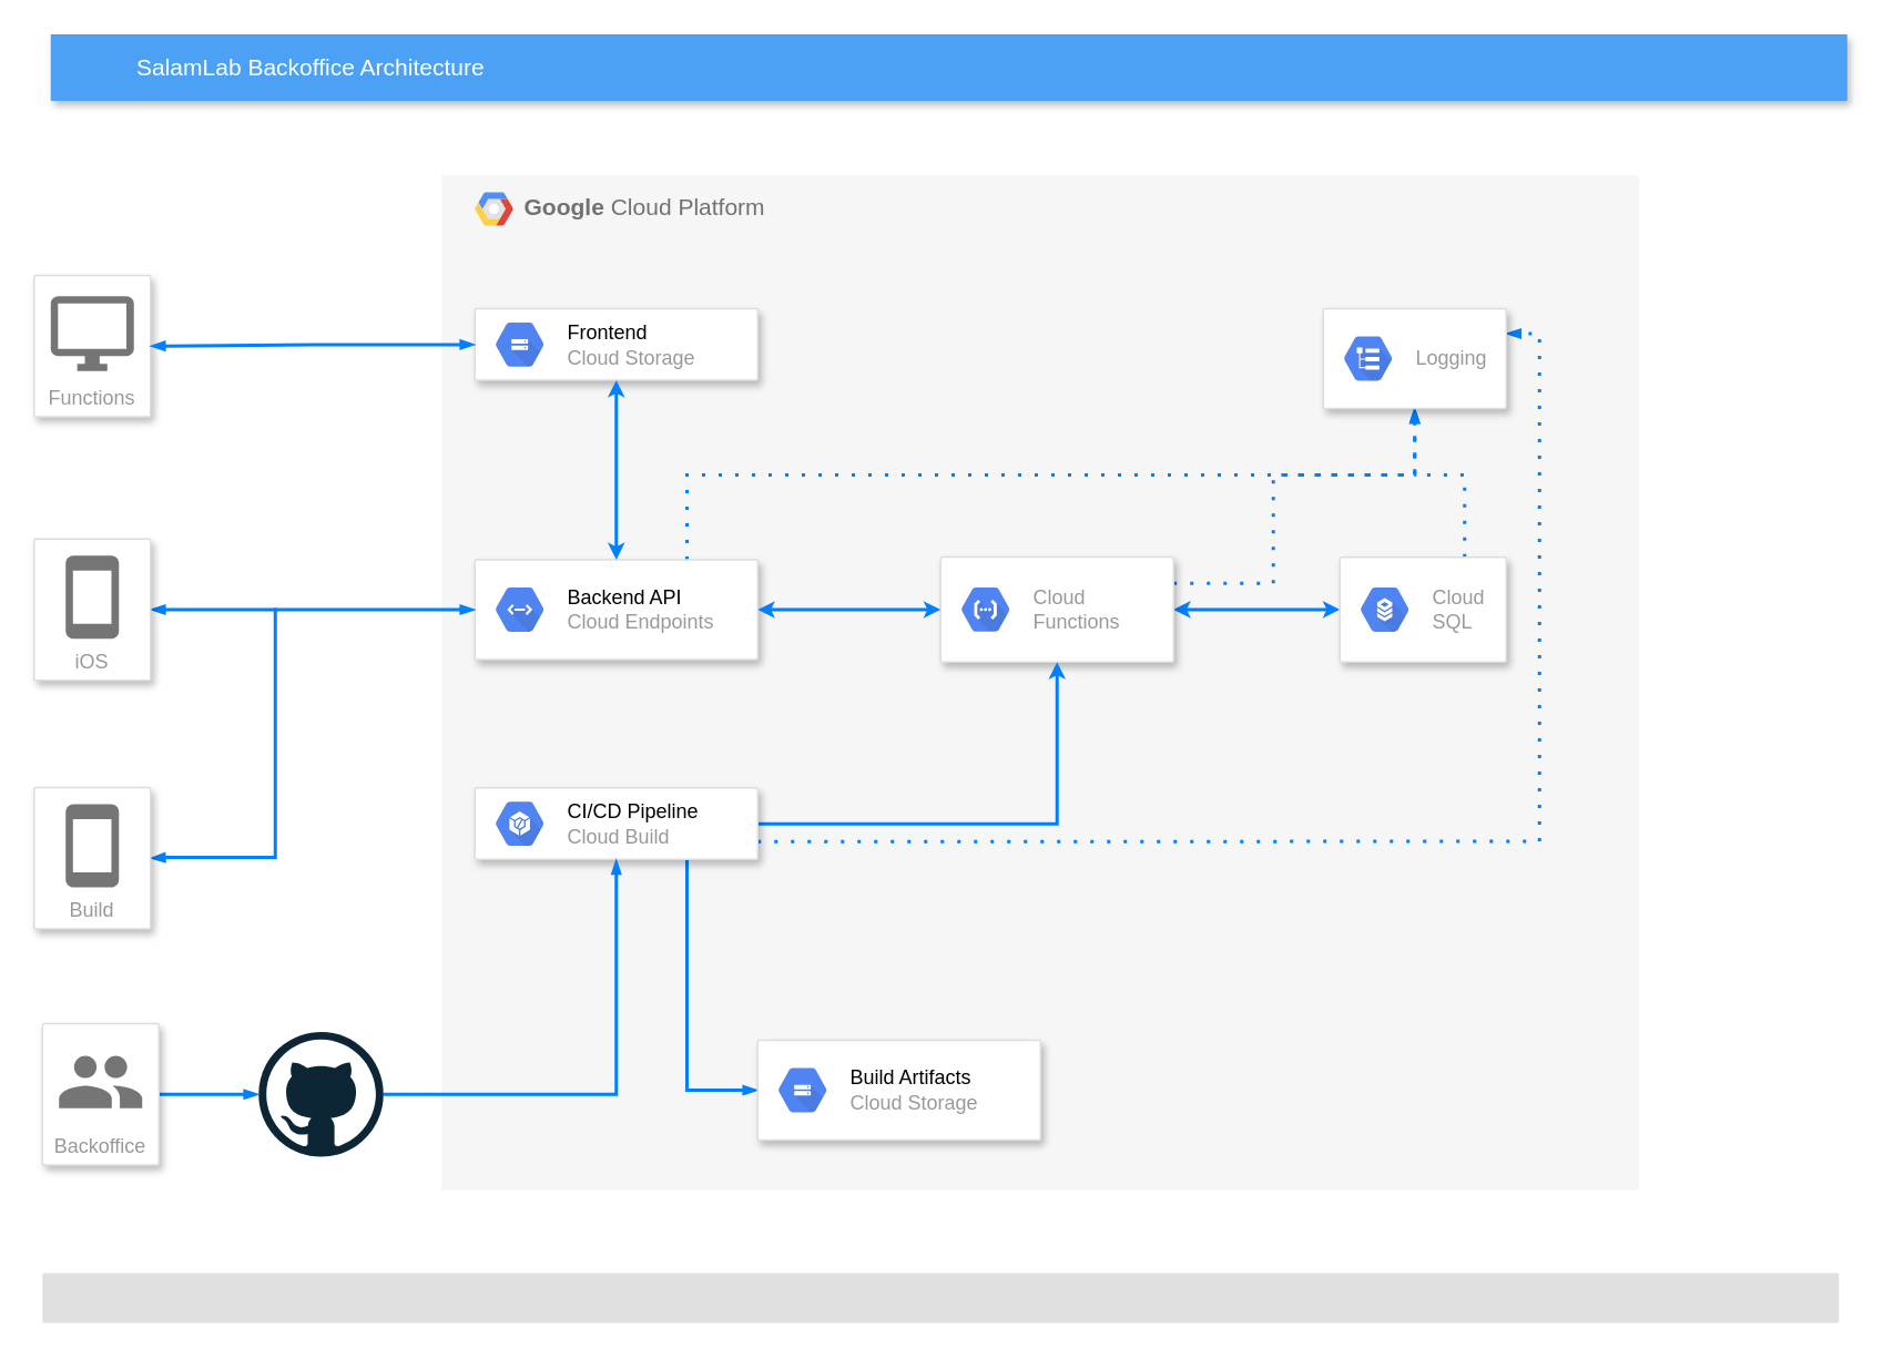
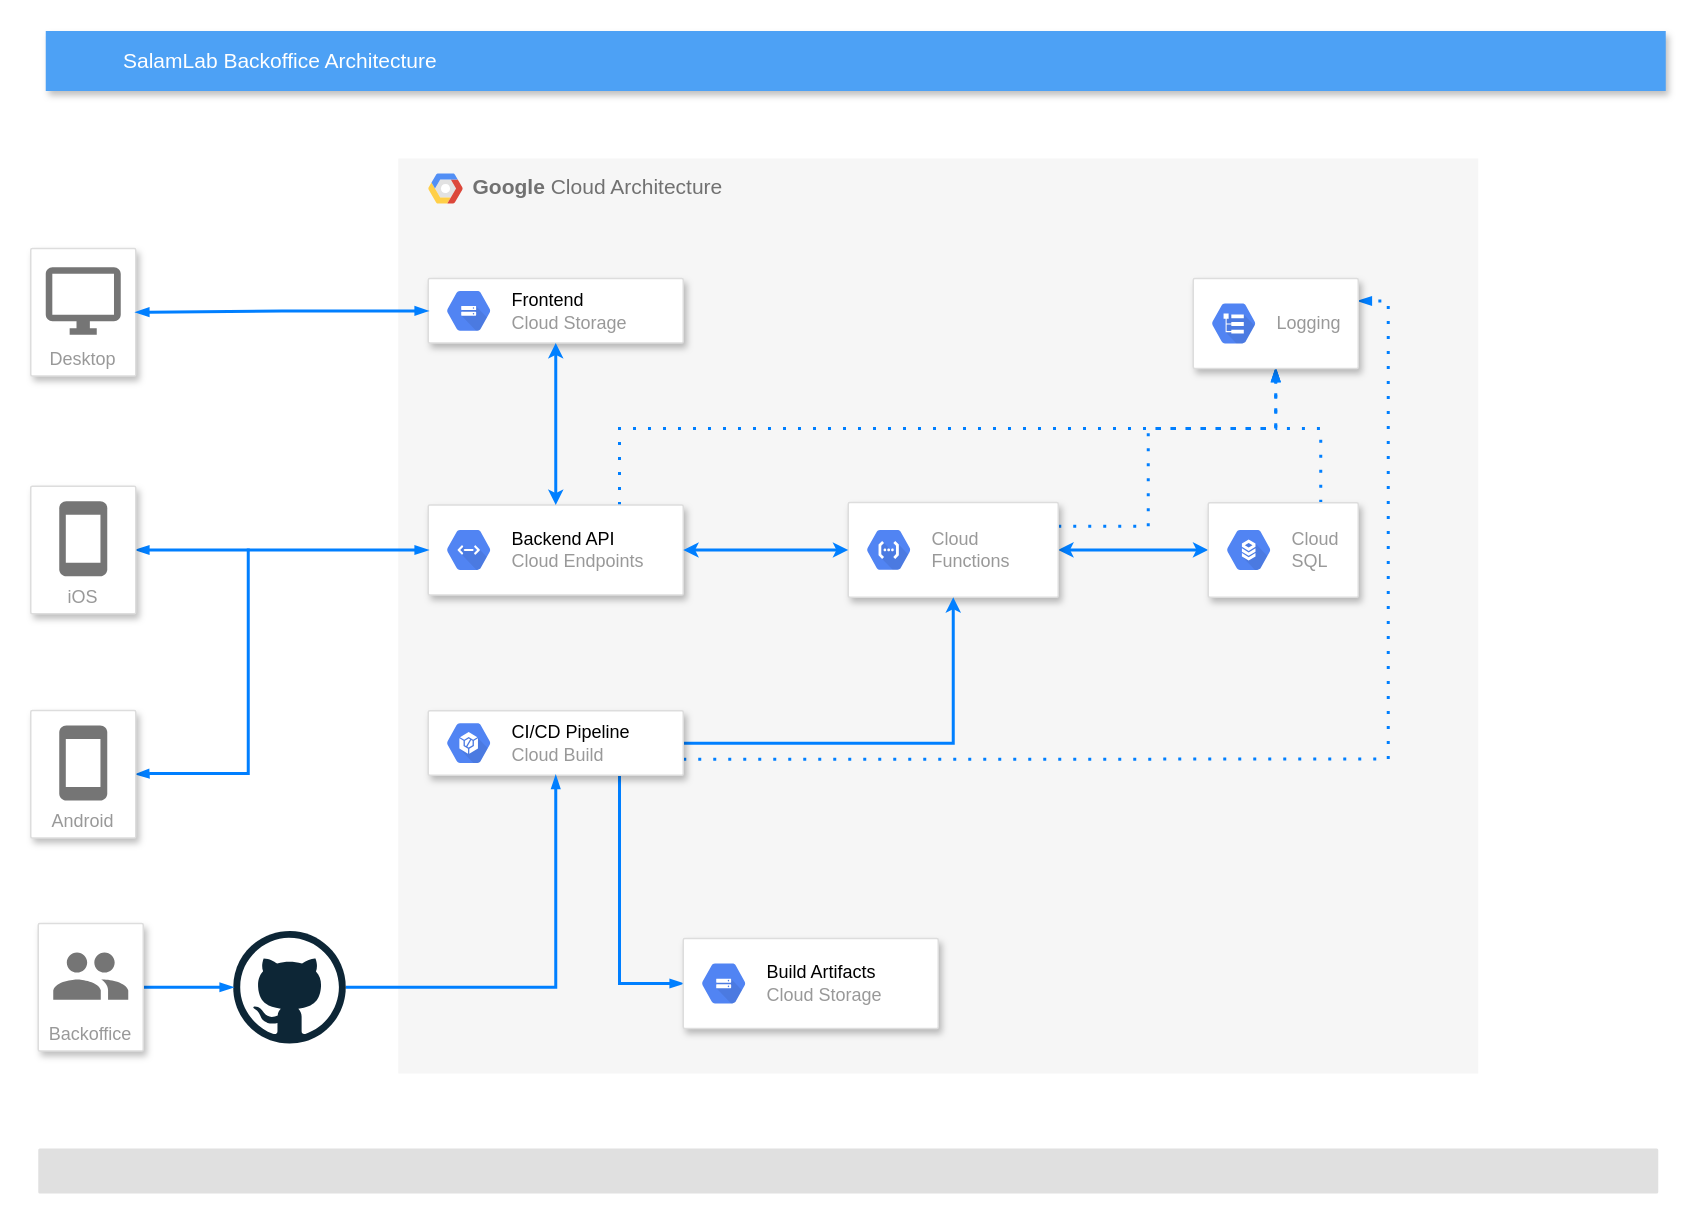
  <mxCell id="0" />
  <mxCell id="1" parent="0" />
- <mxCell id="2" value="&lt;b&gt;Google &lt;/b&gt;Cloud Platform" style="fillColor=#F6F6F6;strokeColor=none;shadow=0;gradientColor=none;fontSize=14;align=left;spacing=10;fontColor=#717171;9E9E9E;verticalAlign=top;spacingTop=-4;fontStyle=0;spacingLeft=40;html=1;" parent="1" vertex="1"><mxGeometry x="265" y="105" width="720" height="610" as="geometry" /></mxCell>
+ <mxCell id="2" value="&lt;b&gt;Google &lt;/b&gt;Cloud Architecture" style="fillColor=#F6F6F6;strokeColor=none;shadow=0;gradientColor=none;fontSize=14;align=left;spacing=10;fontColor=#717171;9E9E9E;verticalAlign=top;spacingTop=-4;fontStyle=0;spacingLeft=40;html=1;" parent="1" vertex="1"><mxGeometry x="265" y="105" width="720" height="610" as="geometry" /></mxCell>
  <mxCell id="3" value="" style="shape=mxgraph.gcp2.google_cloud_platform;fillColor=#F6F6F6;strokeColor=none;shadow=0;gradientColor=none;" parent="2" vertex="1"><mxGeometry width="23" height="20" relative="1" as="geometry"><mxPoint x="20" y="10" as="offset" /></mxGeometry></mxCell>
  <mxCell id="4" style="edgeStyle=orthogonalEdgeStyle;rounded=0;orthogonalLoop=1;jettySize=auto;html=1;fillColor=#dae8fc;strokeColor=#007FFF;strokeWidth=2;startArrow=classic;startFill=1;startSize=4;endSize=4;" edge="1" parent="2" source="6" target="9"><mxGeometry relative="1" as="geometry" /></mxCell>
  <mxCell id="5" style="edgeStyle=orthogonalEdgeStyle;rounded=0;orthogonalLoop=1;jettySize=auto;html=1;exitX=1;exitY=0.25;exitDx=0;exitDy=0;entryX=0.5;entryY=1;entryDx=0;entryDy=0;fontColor=#000000;startArrow=none;startFill=0;endArrow=blockThin;endFill=1;startSize=4;endSize=4;strokeColor=#007FFF;strokeWidth=2;dashed=1;dashPattern=1 4;" edge="1" parent="2" source="6" target="25"><mxGeometry relative="1" as="geometry"><Array as="points"><mxPoint x="500" y="245" /><mxPoint x="500" y="180" /><mxPoint x="585" y="180" /></Array></mxGeometry></mxCell>
  <mxCell id="6" value="" style="strokeColor=#dddddd;shadow=1;strokeWidth=1;rounded=1;absoluteArcSize=1;arcSize=2;" vertex="1" parent="2"><mxGeometry x="300" y="229.389" width="140" height="63.103" as="geometry" /></mxCell>
  <mxCell id="7" value="Cloud&#10;Functions" style="sketch=0;dashed=0;connectable=0;html=1;fillColor=#5184F3;strokeColor=none;shape=mxgraph.gcp2.hexIcon;prIcon=cloud_functions;part=1;labelPosition=right;verticalLabelPosition=middle;align=left;verticalAlign=middle;spacingLeft=5;fontColor=#999999;fontSize=12;" vertex="1" parent="6"><mxGeometry y="0.5" width="44" height="39" relative="1" as="geometry"><mxPoint x="5" y="-19.5" as="offset" /></mxGeometry></mxCell>
  <mxCell id="8" style="edgeStyle=orthogonalEdgeStyle;rounded=0;orthogonalLoop=1;jettySize=auto;html=1;exitX=0.75;exitY=0;exitDx=0;exitDy=0;entryX=0.5;entryY=1;entryDx=0;entryDy=0;fontColor=#000000;startArrow=none;startFill=0;endArrow=blockThin;endFill=1;startSize=4;endSize=4;strokeColor=#007FFF;strokeWidth=2;dashed=1;dashPattern=1 4;" edge="1" parent="2" source="9" target="25"><mxGeometry relative="1" as="geometry"><Array as="points"><mxPoint x="615" y="180" /><mxPoint x="585" y="180" /></Array></mxGeometry></mxCell>
  <mxCell id="9" value="" style="strokeColor=#dddddd;shadow=1;strokeWidth=1;rounded=1;absoluteArcSize=1;arcSize=2;" vertex="1" parent="2"><mxGeometry x="540" y="229.449" width="100" height="63.103" as="geometry" /></mxCell>
  <mxCell id="10" value="Cloud&#10;SQL" style="sketch=0;dashed=0;connectable=0;html=1;fillColor=#5184F3;strokeColor=none;shape=mxgraph.gcp2.hexIcon;prIcon=cloud_sql;part=1;labelPosition=right;verticalLabelPosition=middle;align=left;verticalAlign=middle;spacingLeft=5;fontColor=#999999;fontSize=12;" vertex="1" parent="9"><mxGeometry y="0.5" width="44" height="39" relative="1" as="geometry"><mxPoint x="5" y="-19.5" as="offset" /></mxGeometry></mxCell>
  <mxCell id="11" style="edgeStyle=orthogonalEdgeStyle;rounded=0;orthogonalLoop=1;jettySize=auto;html=1;entryX=0.5;entryY=1;entryDx=0;entryDy=0;strokeWidth=2;fillColor=#dae8fc;strokeColor=#007FFF;startSize=4;endSize=4;" edge="1" parent="2" source="14" target="6"><mxGeometry relative="1" as="geometry" /></mxCell>
  <mxCell id="12" style="edgeStyle=orthogonalEdgeStyle;rounded=0;orthogonalLoop=1;jettySize=auto;html=1;exitX=0.75;exitY=1;exitDx=0;exitDy=0;entryX=0;entryY=0.5;entryDx=0;entryDy=0;fontColor=#000000;startArrow=none;startFill=0;endArrow=blockThin;endFill=1;startSize=4;endSize=4;strokeColor=#007FFF;strokeWidth=2;" edge="1" parent="2" source="14" target="23"><mxGeometry relative="1" as="geometry" /></mxCell>
  <mxCell id="13" style="edgeStyle=orthogonalEdgeStyle;rounded=0;orthogonalLoop=1;jettySize=auto;html=1;exitX=1;exitY=0.75;exitDx=0;exitDy=0;entryX=1;entryY=0.25;entryDx=0;entryDy=0;fontColor=#000000;startArrow=none;startFill=0;endArrow=blockThin;endFill=1;startSize=4;endSize=4;strokeColor=#007FFF;strokeWidth=2;dashed=1;dashPattern=1 4;" edge="1" parent="2" source="14" target="25"><mxGeometry relative="1" as="geometry" /></mxCell>
  <mxCell id="14" value="" style="strokeColor=#dddddd;shadow=1;strokeWidth=1;rounded=1;absoluteArcSize=1;arcSize=2;" vertex="1" parent="2"><mxGeometry x="20" y="368.153" width="170" height="43.059" as="geometry" /></mxCell>
  <mxCell id="15" value="&lt;font color=&quot;#000000&quot;&gt;CI/CD Pipeline&lt;/font&gt;&lt;br&gt;Cloud Build" style="sketch=0;dashed=0;connectable=0;html=1;fillColor=#5184F3;strokeColor=none;shape=mxgraph.gcp2.hexIcon;prIcon=container_builder;part=1;labelPosition=right;verticalLabelPosition=middle;align=left;verticalAlign=middle;spacingLeft=5;fontColor=#999999;fontSize=12;" vertex="1" parent="14"><mxGeometry y="0.5" width="44" height="39" relative="1" as="geometry"><mxPoint x="5" y="-19.5" as="offset" /></mxGeometry></mxCell>
  <mxCell id="16" value="" style="strokeColor=#dddddd;shadow=1;strokeWidth=1;rounded=1;absoluteArcSize=1;arcSize=2;fontColor=#000000;" vertex="1" parent="2"><mxGeometry x="20" y="79.996" width="170" height="43.059" as="geometry" /></mxCell>
  <mxCell id="17" value="&lt;font color=&quot;#000000&quot;&gt;Frontend&lt;/font&gt;&lt;br&gt;Cloud Storage" style="sketch=0;dashed=0;connectable=0;html=1;fillColor=#5184F3;strokeColor=none;shape=mxgraph.gcp2.hexIcon;prIcon=cloud_storage;part=1;labelPosition=right;verticalLabelPosition=middle;align=left;verticalAlign=middle;spacingLeft=5;fontColor=#999999;fontSize=12;" vertex="1" parent="16"><mxGeometry y="0.5" width="44" height="39" relative="1" as="geometry"><mxPoint x="5" y="-19.5" as="offset" /></mxGeometry></mxCell>
  <mxCell id="18" style="edgeStyle=orthogonalEdgeStyle;rounded=0;orthogonalLoop=1;jettySize=auto;html=1;exitX=0.75;exitY=0;exitDx=0;exitDy=0;entryX=0.5;entryY=1;entryDx=0;entryDy=0;fontColor=#000000;startArrow=none;startFill=0;endArrow=blockThin;endFill=1;startSize=4;endSize=4;strokeColor=#007FFF;strokeWidth=2;dashed=1;dashPattern=1 4;" edge="1" parent="2" source="19" target="25"><mxGeometry relative="1" as="geometry"><Array as="points"><mxPoint x="147" y="180" /><mxPoint x="585" y="180" /></Array></mxGeometry></mxCell>
  <mxCell id="19" value="" style="strokeColor=#dddddd;fillColor=#ffffff;shadow=1;strokeWidth=1;rounded=1;absoluteArcSize=1;arcSize=2;fontSize=14;fontColor=#808080;align=left;html=1;" parent="2" vertex="1"><mxGeometry x="20" y="231" width="170" height="60" as="geometry" /></mxCell>
  <mxCell id="20" value="&lt;font color=&quot;#000000&quot;&gt;Backend API&lt;/font&gt;&lt;br&gt;Cloud Endpoints" style="dashed=0;connectable=0;html=1;fillColor=#5184F3;strokeColor=none;shape=mxgraph.gcp2.hexIcon;prIcon=cloud_endpoints;part=1;labelPosition=right;verticalLabelPosition=middle;align=left;verticalAlign=middle;spacingLeft=5;fontColor=#999999;fontSize=12;" parent="19" vertex="1"><mxGeometry y="0.5" width="44" height="39" relative="1" as="geometry"><mxPoint x="5" y="-19.5" as="offset" /></mxGeometry></mxCell>
  <mxCell id="21" style="edgeStyle=orthogonalEdgeStyle;rounded=0;orthogonalLoop=1;jettySize=auto;html=1;fillColor=#dae8fc;strokeColor=#007FFF;strokeWidth=2;startArrow=classic;startFill=1;startSize=4;endSize=4;" edge="1" parent="2" source="19" target="6"><mxGeometry relative="1" as="geometry" /></mxCell>
  <mxCell id="22" style="edgeStyle=orthogonalEdgeStyle;rounded=0;orthogonalLoop=1;jettySize=auto;html=1;fontColor=#000000;startArrow=classic;startFill=1;endArrow=classic;endFill=1;strokeWidth=2;fillColor=#dae8fc;strokeColor=#007FFF;startSize=4;endSize=4;" edge="1" parent="2" source="16" target="19"><mxGeometry relative="1" as="geometry" /></mxCell>
  <mxCell id="23" value="" style="strokeColor=#dddddd;shadow=1;strokeWidth=1;rounded=1;absoluteArcSize=1;arcSize=2;fontColor=#000000;" vertex="1" parent="2"><mxGeometry x="190" y="520" width="170" height="60" as="geometry" /></mxCell>
  <mxCell id="24" value="&lt;font color=&quot;#000000&quot;&gt;Build Artifacts&lt;br&gt;&lt;/font&gt;Cloud Storage" style="sketch=0;dashed=0;connectable=0;html=1;fillColor=#5184F3;strokeColor=none;shape=mxgraph.gcp2.hexIcon;prIcon=cloud_storage;part=1;labelPosition=right;verticalLabelPosition=middle;align=left;verticalAlign=middle;spacingLeft=5;fontColor=#999999;fontSize=12;" vertex="1" parent="23"><mxGeometry y="0.5" width="44" height="39" relative="1" as="geometry"><mxPoint x="5" y="-19.5" as="offset" /></mxGeometry></mxCell>
  <mxCell id="25" value="" style="strokeColor=#dddddd;shadow=1;strokeWidth=1;rounded=1;absoluteArcSize=1;arcSize=2;fontColor=#000000;" vertex="1" parent="2"><mxGeometry x="530" y="80" width="110" height="60" as="geometry" /></mxCell>
  <mxCell id="26" value="Logging" style="sketch=0;dashed=0;connectable=0;html=1;fillColor=#5184F3;strokeColor=none;shape=mxgraph.gcp2.hexIcon;prIcon=logging;part=1;labelPosition=right;verticalLabelPosition=middle;align=left;verticalAlign=middle;spacingLeft=5;fontColor=#999999;fontSize=12;" vertex="1" parent="25"><mxGeometry y="0.5" width="44" height="39" relative="1" as="geometry"><mxPoint x="5" y="-19.5" as="offset" /></mxGeometry></mxCell>
  <mxCell id="27" value="SalamLab Backoffice Architecture" style="fillColor=#4DA1F5;strokeColor=none;shadow=1;gradientColor=none;fontSize=14;align=left;spacingLeft=50;fontColor=#ffffff;html=1;" parent="1" vertex="1"><mxGeometry x="30" y="20" width="1080" height="40" as="geometry" /></mxCell>
  <mxCell id="28" value="" style="rounded=1;absoluteArcSize=1;arcSize=2;html=1;strokeColor=none;gradientColor=none;shadow=0;dashed=0;strokeColor=none;fontSize=12;fontColor=#9E9E9E;align=left;verticalAlign=top;spacing=10;spacingTop=-4;fillColor=#E0E0E0;" parent="1" vertex="1"><mxGeometry x="25" y="765" width="1080" height="30" as="geometry" /></mxCell>
  <mxCell id="29" value="" style="edgeStyle=orthogonalEdgeStyle;fontSize=12;html=1;endArrow=blockThin;endFill=1;rounded=0;strokeWidth=2;endSize=4;startSize=4;dashed=0;strokeColor=#007FFF;startArrow=blockThin;startFill=1;entryX=0;entryY=0.5;entryDx=0;entryDy=0;exitX=1;exitY=0.5;exitDx=0;exitDy=0;" parent="1" edge="1" target="19" source="31"><mxGeometry width="100" relative="1" as="geometry"><mxPoint x="105" y="366" as="sourcePoint" /><mxPoint x="212" y="366.16" as="targetPoint" /><Array as="points" /></mxGeometry></mxCell>
  <mxCell id="30" value="" style="fontSize=12;html=1;endArrow=blockThin;endFill=1;rounded=0;strokeWidth=2;endSize=4;startSize=4;dashed=0;strokeColor=#007FFF;startArrow=none;startFill=0;edgeStyle=orthogonalEdgeStyle;entryX=1;entryY=0.5;entryDx=0;entryDy=0;" parent="1" edge="1" target="33"><mxGeometry width="100" relative="1" as="geometry"><mxPoint x="165" y="365" as="sourcePoint" /><mxPoint x="125" y="515" as="targetPoint" /><Array as="points"><mxPoint x="165" y="515" /><mxPoint x="100" y="515" /></Array></mxGeometry></mxCell>
  <mxCell id="31" value="iOS" style="strokeColor=#dddddd;fillColor=#ffffff;shadow=1;strokeWidth=1;rounded=1;absoluteArcSize=1;arcSize=2;labelPosition=center;verticalLabelPosition=middle;align=center;verticalAlign=bottom;spacingLeft=0;fontColor=#999999;fontSize=12;whiteSpace=wrap;spacingBottom=2;html=1;" parent="1" vertex="1"><mxGeometry x="20" y="323.5" width="70" height="85" as="geometry" /></mxCell>
  <mxCell id="32" value="" style="dashed=0;html=1;fillColor=#757575;strokeColor=none;shape=mxgraph.gcp2.phone;part=1;" parent="31" vertex="1"><mxGeometry x="0.5" width="32" height="50" relative="1" as="geometry"><mxPoint x="-16" y="10" as="offset" /></mxGeometry></mxCell>
- <mxCell id="33" value="Build" style="strokeColor=#dddddd;fillColor=#ffffff;shadow=1;strokeWidth=1;rounded=1;absoluteArcSize=1;arcSize=2;labelPosition=center;verticalLabelPosition=middle;align=center;verticalAlign=bottom;spacingLeft=0;fontColor=#999999;fontSize=12;whiteSpace=wrap;spacingBottom=2;html=1;" parent="1" vertex="1"><mxGeometry x="20" y="473.003" width="70" height="85" as="geometry" /></mxCell>
+ <mxCell id="33" value="Android" style="strokeColor=#dddddd;fillColor=#ffffff;shadow=1;strokeWidth=1;rounded=1;absoluteArcSize=1;arcSize=2;labelPosition=center;verticalLabelPosition=middle;align=center;verticalAlign=bottom;spacingLeft=0;fontColor=#999999;fontSize=12;whiteSpace=wrap;spacingBottom=2;html=1;" parent="1" vertex="1"><mxGeometry x="20" y="473.003" width="70" height="85" as="geometry" /></mxCell>
  <mxCell id="34" value="" style="dashed=0;html=1;fillColor=#757575;strokeColor=none;shape=mxgraph.gcp2.phone;part=1;" parent="33" vertex="1"><mxGeometry x="0.5" width="32" height="50" relative="1" as="geometry"><mxPoint x="-16" y="10" as="offset" /></mxGeometry></mxCell>
  <mxCell id="35" style="edgeStyle=orthogonalEdgeStyle;rounded=0;orthogonalLoop=1;jettySize=auto;html=1;strokeWidth=2;strokeColor=#007FFF;endArrow=blockThin;endFill=1;startSize=4;endSize=4;" edge="1" parent="1" source="36" target="14"><mxGeometry relative="1" as="geometry" /></mxCell>
  <mxCell id="36" value="" style="dashed=0;outlineConnect=0;html=1;align=center;labelPosition=center;verticalLabelPosition=bottom;verticalAlign=top;shape=mxgraph.weblogos.github" vertex="1" parent="1"><mxGeometry x="155" y="620" width="75" height="75" as="geometry" /></mxCell>
- <mxCell id="37" value="Functions" style="strokeColor=#dddddd;shadow=1;strokeWidth=1;rounded=1;absoluteArcSize=1;arcSize=2;labelPosition=center;verticalLabelPosition=middle;align=center;verticalAlign=bottom;spacingLeft=0;fontColor=#999999;fontSize=12;whiteSpace=wrap;spacingBottom=2;" vertex="1" parent="1"><mxGeometry x="20" y="165" width="70" height="85" as="geometry" /></mxCell>
+ <mxCell id="37" value="Desktop" style="strokeColor=#dddddd;shadow=1;strokeWidth=1;rounded=1;absoluteArcSize=1;arcSize=2;labelPosition=center;verticalLabelPosition=middle;align=center;verticalAlign=bottom;spacingLeft=0;fontColor=#999999;fontSize=12;whiteSpace=wrap;spacingBottom=2;" vertex="1" parent="1"><mxGeometry x="20" y="165" width="70" height="85" as="geometry" /></mxCell>
  <mxCell id="38" value="" style="sketch=0;dashed=0;connectable=0;html=1;fillColor=#757575;strokeColor=none;shape=mxgraph.gcp2.desktop;part=1;" vertex="1" parent="37"><mxGeometry x="0.5" width="50" height="45" relative="1" as="geometry"><mxPoint x="-25" y="12.5" as="offset" /></mxGeometry></mxCell>
  <mxCell id="39" style="edgeStyle=orthogonalEdgeStyle;rounded=0;orthogonalLoop=1;jettySize=auto;html=1;strokeWidth=2;strokeColor=#007FFF;startSize=4;endSize=4;endArrow=blockThin;endFill=1;" edge="1" parent="1" source="40" target="36"><mxGeometry relative="1" as="geometry" /></mxCell>
  <mxCell id="40" value="Backoffice" style="strokeColor=#dddddd;shadow=1;strokeWidth=1;rounded=1;absoluteArcSize=1;arcSize=2;labelPosition=center;verticalLabelPosition=middle;align=center;verticalAlign=bottom;spacingLeft=0;fontColor=#999999;fontSize=12;whiteSpace=wrap;spacingBottom=2;" vertex="1" parent="1"><mxGeometry x="25" y="615" width="70" height="85" as="geometry" /></mxCell>
  <mxCell id="41" value="" style="sketch=0;dashed=0;connectable=0;html=1;fillColor=#757575;strokeColor=none;shape=mxgraph.gcp2.users;part=1;" vertex="1" parent="40"><mxGeometry x="0.5" width="50" height="31.5" relative="1" as="geometry"><mxPoint x="-25" y="19.25" as="offset" /></mxGeometry></mxCell>
  <mxCell id="42" style="edgeStyle=orthogonalEdgeStyle;rounded=0;orthogonalLoop=1;jettySize=auto;html=1;entryX=1;entryY=0.5;entryDx=0;entryDy=0;fontColor=#000000;startArrow=blockThin;startFill=1;endArrow=blockThin;endFill=1;strokeColor=#007FFF;strokeWidth=2;endSize=4;startSize=4;" edge="1" parent="1" source="16" target="37"><mxGeometry relative="1" as="geometry" /></mxCell>
